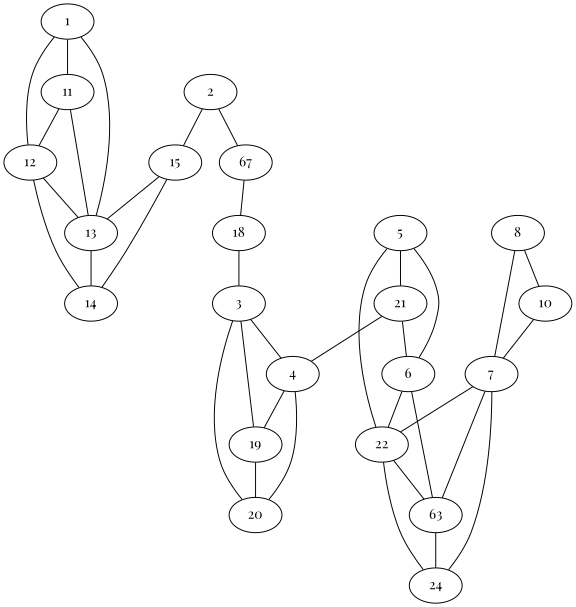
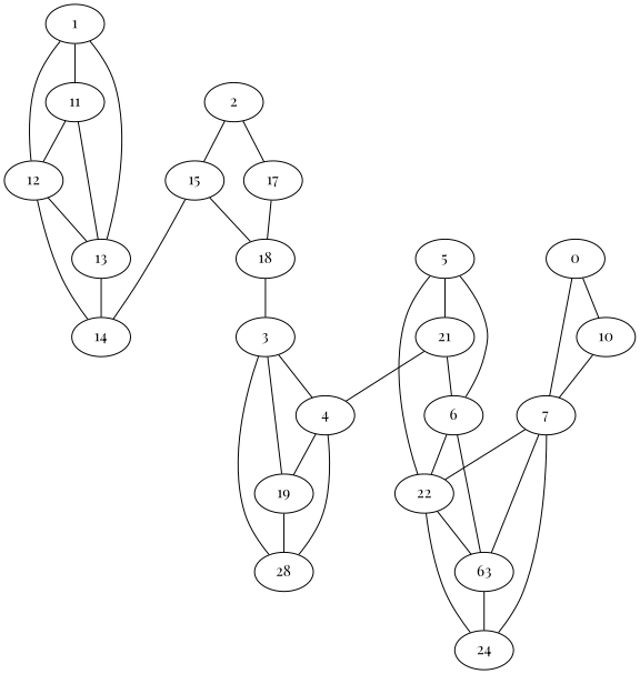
  graph {
    fontname="Playfair Display"
    node [aaLength=5 fontname="Playfair Display" type=1]
    edge [distance0=26.0 fontname="Playfair Display" frequency=1 type0=1]
    1 [aaLength=11 sequence=SAEHVLTMLNE type=0]
    11 [aaLength=7 sequence=KFVDLRF]
    12 [aaLength=7 sequence=KEQHVTI]
    13 [aaLength=4 sequence=GKMF]
    14 [sequence=DMVLM]
    2 [aaLength=15 sequence=DPRSIAKRAEDYLRA type=0]
    15 [aaLength=9 sequence=STLIIRCDI]
-   17 [aaLength=9 sequence=DDIRFGASI label=67]
+   17 [aaLength=9 sequence=DDIRFGASI]
    18 [aaLength=7 sequence=SGSHVAI]
    3 [aaLength=14 sequence=AQDIRSEMCLVMEQ type=0]
    4 [aaLength=23 sequence=TMTKKADEIQIYKYVVHNVAHRF type=0]
    19 [aaLength=6 sequence=VVEAHH]
-   20 [aaLength=6 sequence=GQNEVA]
+   20 [aaLength=6 sequence=GQNEVA label=28]
    5 [aaLength=22 sequence=SEQALYYIGGVIKHAKAINALA type=0]
    22 [sequence=VMLAY]
    6 [sequence=NSYKR type=0]
    21 [aaLength=9 sequence=GMHCHMSLA]
    n18 [label=63 sequence=SASIR]
    24 [aaLength=4 sequence=RIEV]
    7 [aaLength=18 sequence=NPYLCFAALLMAGLDGIK type=0]
-   8 [aaLength=17 sequence=SLEEALNALDLDREFLK type=0]
+   8 [aaLength=17 sequence=SLEEALNALDLDREFLK type=0 label=0]
    10 [aaLength=8 sequence=HPVEFELY type=0]
    1 -- 11 [distance0=14.0]
    1 -- 12 [type0=2]
    1 -- 13 [distance0=45.0 type0=3]
    11 -- 12 [distance0=12.0 distance1=0.0 frequency=2 type1=4]
    11 -- 13 [distance0=31.0 type0=3]
    12 -- 13 [distance0=19.0 distance1=0.0 frequency=2 type0=2 type1=4]
    13 -- 14 [distance0=18.0 distance1=0.0 frequency=2 type1=4]
    14 -- 12 [distance0=37.0 type0=3]
    2 -- 15 [distance0=20.0 type0=2]
    2 -- 17 [distance0=33.0 type0=3]
-   15 -- 13 [distance0=37.0 type0=3]
+   15 -- 18 [distance0=37.0 type0=3]
    15 -- 14 [distance0=19.0]
    17 -- 18 [distance0=9.0 distance1=0.0 frequency=2 type1=5]
    18 -- 3 [distance0=0.0 type0=4]
    3 -- 4 [distance0=39.0 type0=3]
    3 -- 19 [distance0=17.0 distance1=0.0 frequency=2 type1=4]
    3 -- 20 [distance0=29.0 type0=2]
    4 -- 19 [distance0=22.0 type0=2]
    4 -- 20 [distance0=10.0]
    19 -- 20 [distance0=12.0 distance1=0.0 frequency=2 type1=4]
    5 -- 22 [distance0=39.0 type0=3]
    5 -- 6 [distance1=0.0 frequency=2 type0=2 type1=4]
    5 -- 21 [distance0=24.0]
    22 -- n18 [distance0=10.0 distance1=0.0 frequency=2 type1=4]
    22 -- 24 [distance0=25.0 type0=3]
    6 -- 22 [distance0=13.0 distance1=0.0 frequency=2 type1=4]
    6 -- n18 [distance0=23.0 type0=2]
    21 -- 4 [distance0=40.0 type0=2]
    21 -- 6 [distance0=50.0 type0=3]
    n18 -- 24 [distance0=15.0 distance1=0.0 frequency=2 type0=2 type1=4]
    7 -- 22 [distance0=36.0 type0=3]
    7 -- n18 [type0=2]
    7 -- 24 [distance0=11.0]
    8 -- 7 [distance0=47.0 type0=3]
    8 -- 10 [distance0=45.0 type0=2]
    10 -- 7 [distance0=92.0 type0=3]
  }
